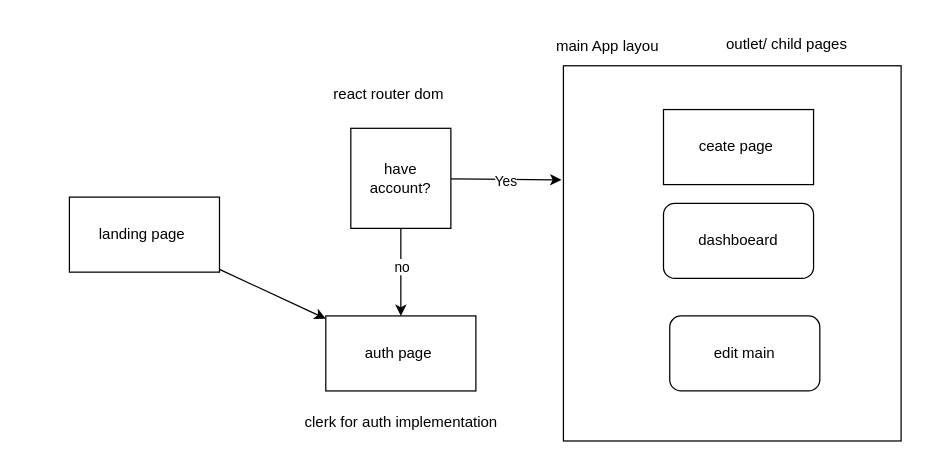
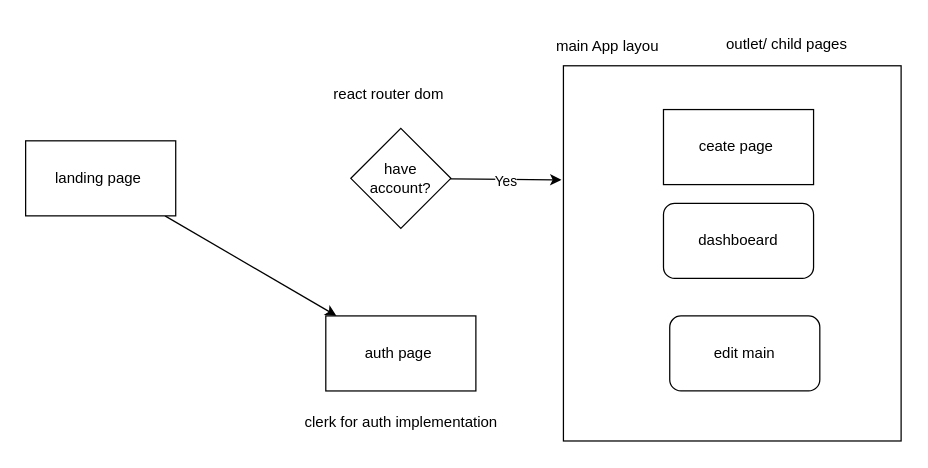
  <mxCell id="0" />
  <mxCell id="1" parent="0" />
  <mxCell id="2" style="edgeStyle=none;html=1;" parent="1" source="3" target="7" edge="1"><mxGeometry relative="1" as="geometry" /></mxCell>
- <mxCell id="3" value="landing page&amp;nbsp;" style="rounded=0;whiteSpace=wrap;html=1;" parent="1" vertex="1"><mxGeometry x="55" y="157" width="120" height="60" as="geometry" /></mxCell>
- <mxCell id="4" style="edgeStyle=none;html=1;entryX=0.5;entryY=0;entryDx=0;entryDy=0;" parent="1" source="6" target="7" edge="1"><mxGeometry relative="1" as="geometry" /></mxCell>
- <mxCell id="5" value="no" style="edgeLabel;html=1;align=center;verticalAlign=middle;resizable=0;points=[];" parent="4" vertex="1" connectable="0"><mxGeometry x="-0.145" relative="1" as="geometry"><mxPoint as="offset" /></mxGeometry></mxCell>
- <mxCell id="6" value="have account?" style="whiteSpace=wrap;html=1;rounded=0;" parent="1" vertex="1"><mxGeometry x="280" y="102" width="80" height="80" as="geometry" /></mxCell>
+ <mxCell id="3" value="landing page&amp;nbsp;" style="rounded=0;whiteSpace=wrap;html=1;" parent="1" vertex="1"><mxGeometry x="20" y="112" width="120" height="60" as="geometry" /></mxCell>
+ <mxCell id="6" value="have account?" style="rhombus;whiteSpace=wrap;html=1;" parent="1" vertex="1"><mxGeometry x="280" y="102" width="80" height="80" as="geometry" /></mxCell>
  <mxCell id="7" value="auth page&amp;nbsp;" style="rounded=0;whiteSpace=wrap;html=1;" parent="1" vertex="1"><mxGeometry x="260" y="252" width="120" height="60" as="geometry" /></mxCell>
  <mxCell id="8" value="" style="rounded=0;whiteSpace=wrap;html=1;" parent="1" vertex="1"><mxGeometry x="450" y="52" width="270" height="300" as="geometry" /></mxCell>
  <mxCell id="9" value="main App layou" style="text;html=1;align=center;verticalAlign=middle;resizable=0;points=[];autosize=1;strokeColor=none;fillColor=none;" parent="1" vertex="1"><mxGeometry x="430" y="22" width="110" height="30" as="geometry" /></mxCell>
  <mxCell id="10" style="edgeStyle=none;html=1;entryX=-0.006;entryY=0.304;entryDx=0;entryDy=0;entryPerimeter=0;" parent="1" source="6" target="8" edge="1"><mxGeometry relative="1" as="geometry" /></mxCell>
  <mxCell id="11" value="Yes" style="edgeLabel;html=1;align=center;verticalAlign=middle;resizable=0;points=[];" parent="10" vertex="1" connectable="0"><mxGeometry x="-0.004" y="-2" relative="1" as="geometry"><mxPoint as="offset" /></mxGeometry></mxCell>
  <mxCell id="12" value="ceate page&amp;nbsp;" style="rounded=0;whiteSpace=wrap;html=1;" parent="1" vertex="1"><mxGeometry x="530" y="87" width="120" height="60" as="geometry" /></mxCell>
  <mxCell id="13" value="dashboeard" style="rounded=1;whiteSpace=wrap;html=1;" parent="1" vertex="1"><mxGeometry x="530" y="162" width="120" height="60" as="geometry" /></mxCell>
  <mxCell id="14" value="edit main" style="rounded=1;whiteSpace=wrap;html=1;" parent="1" vertex="1"><mxGeometry x="535" y="252" width="120" height="60" as="geometry" /></mxCell>
  <mxCell id="15" value="outlet/ child pages&amp;nbsp;" style="text;html=1;align=center;verticalAlign=middle;resizable=0;points=[];autosize=1;strokeColor=none;fillColor=none;" parent="1" vertex="1"><mxGeometry x="570" y="20" width="120" height="30" as="geometry" /></mxCell>
  <mxCell id="16" value="react router dom" style="text;html=1;align=center;verticalAlign=middle;resizable=0;points=[];autosize=1;strokeColor=none;fillColor=none;" parent="1" vertex="1"><mxGeometry x="255" y="60" width="110" height="30" as="geometry" /></mxCell>
  <mxCell id="17" value="clerk for auth implementation" style="text;html=1;align=center;verticalAlign=middle;resizable=0;points=[];autosize=1;strokeColor=none;fillColor=none;" parent="1" vertex="1"><mxGeometry x="230" y="322" width="180" height="30" as="geometry" /></mxCell>
